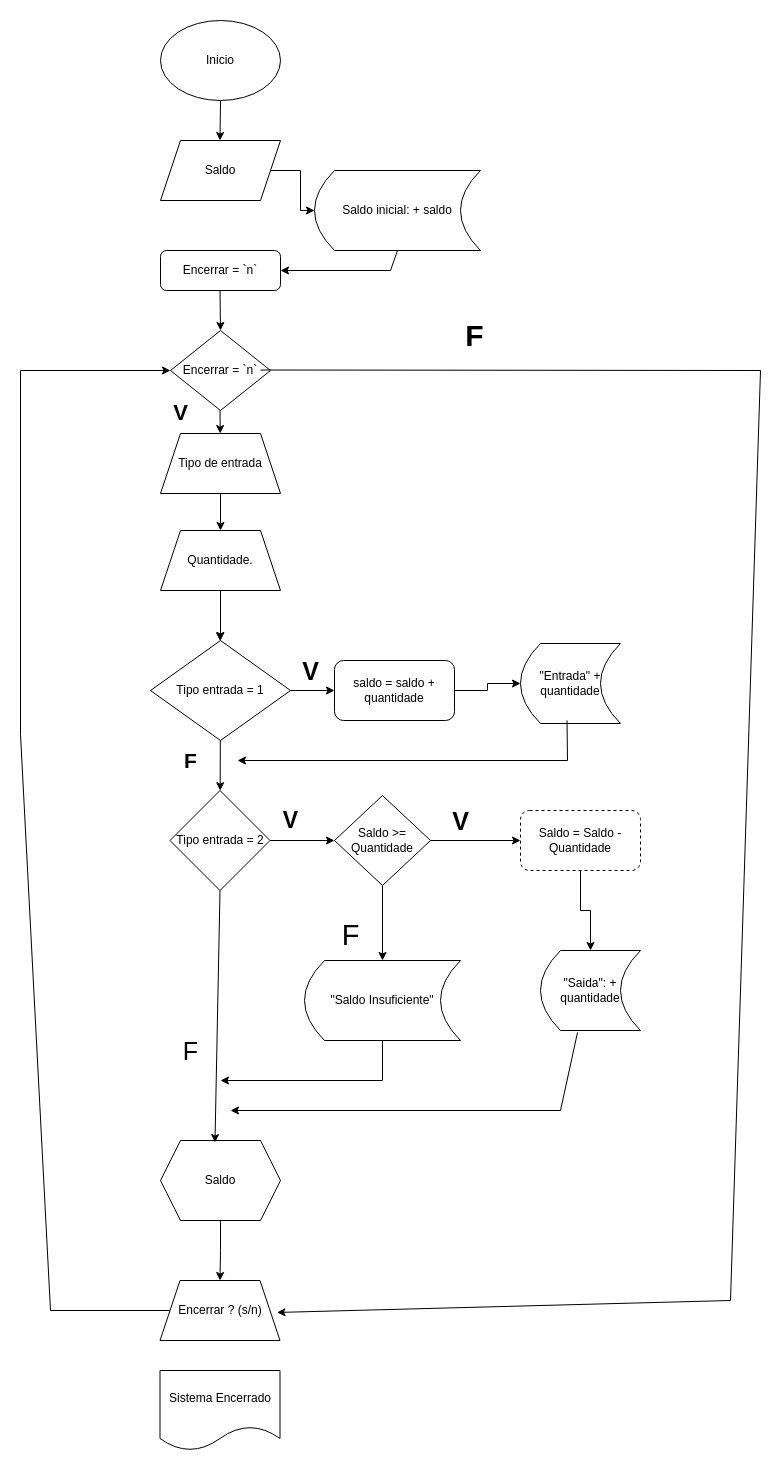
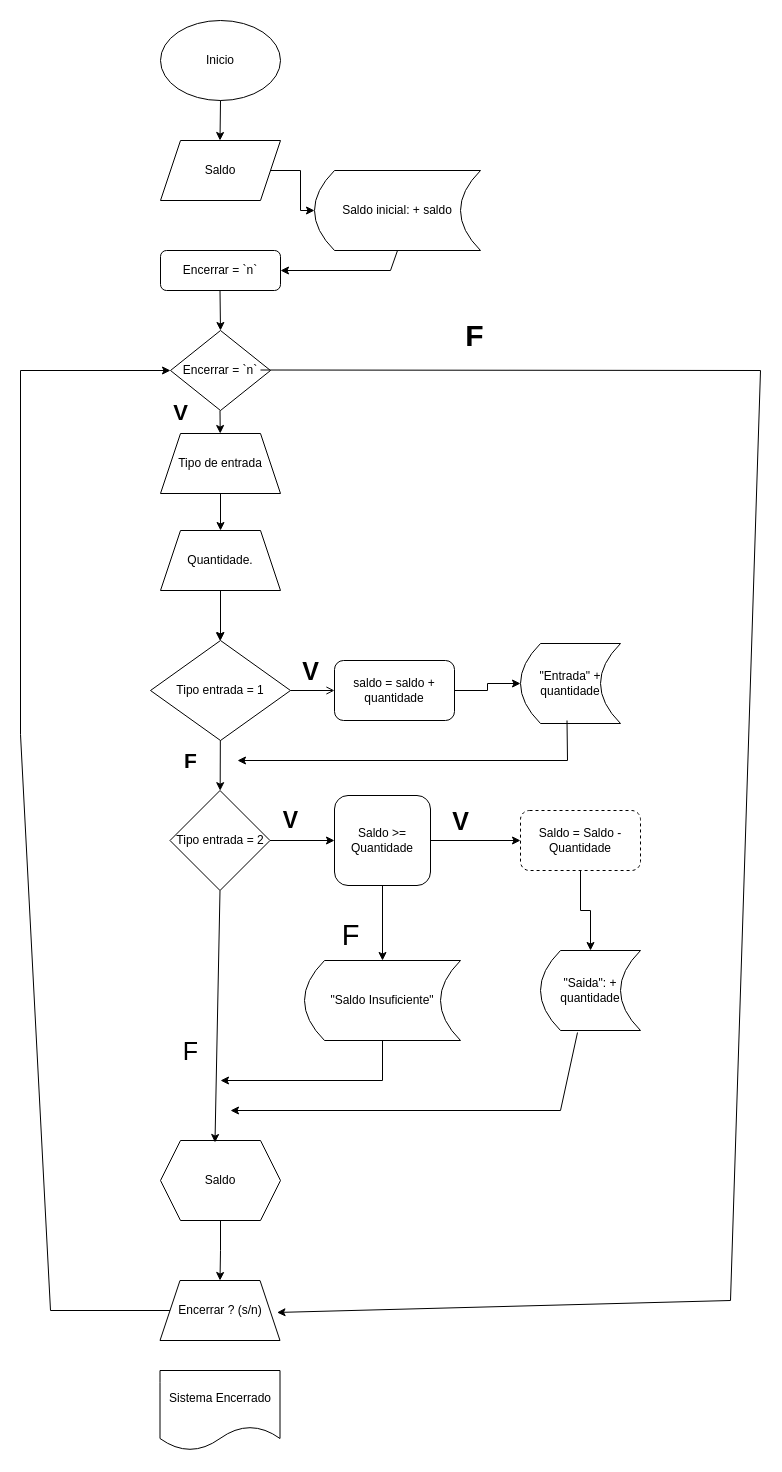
  <mxCell id="0" />
  <mxCell id="1" parent="0" />
  <mxCell id="2" value="Inicio" style="ellipse;whiteSpace=wrap;html=1;" parent="1" vertex="1"><mxGeometry x="160" width="120" height="80" as="geometry" y="20" /></mxCell>
  <mxCell id="3" value="" style="endArrow=classic;html=1;rounded=0;" parent="1" edge="1"><mxGeometry width="50" height="50" relative="1" as="geometry"><mxPoint x="220" y="100" as="sourcePoint" /><mxPoint x="219.5" y="140" as="targetPoint" /></mxGeometry></mxCell>
  <mxCell id="4" value="" style="edgeStyle=orthogonalEdgeStyle;rounded=0;orthogonalLoop=1;jettySize=auto;html=1;" edge="1" parent="1" source="5" target="6"><mxGeometry relative="1" as="geometry" /></mxCell>
  <mxCell id="5" value="Saldo" style="shape=parallelogram;perimeter=parallelogramPerimeter;whiteSpace=wrap;html=1;fixedSize=1;" parent="1" vertex="1"><mxGeometry x="160" y="140" width="120" height="60" as="geometry" /></mxCell>
  <mxCell id="6" value="Saldo inicial: + saldo&lt;br&gt;" style="shape=dataStorage;whiteSpace=wrap;html=1;fixedSize=1;" parent="1" vertex="1"><mxGeometry x="314" y="170" width="166" height="80" as="geometry" /></mxCell>
  <mxCell id="7" value="" style="endArrow=classic;html=1;rounded=0;exitX=0.5;exitY=1;exitDx=0;exitDy=0;" parent="1" target="8" edge="1" source="6"><mxGeometry width="50" height="50" relative="1" as="geometry"><mxPoint x="393" y="210" as="sourcePoint" /><mxPoint x="350" y="270" as="targetPoint" /><Array as="points"><mxPoint x="390" y="270" /></Array></mxGeometry></mxCell>
  <mxCell id="8" value="Encerrar = `n`" style="rounded=1;whiteSpace=wrap;html=1;" parent="1" vertex="1"><mxGeometry x="160" y="250" width="120" height="40" as="geometry" /></mxCell>
  <mxCell id="9" value="Encerrar = `n`" style="rhombus;whiteSpace=wrap;html=1;" parent="1" vertex="1"><mxGeometry x="170" y="330" width="100" height="80" as="geometry" /></mxCell>
  <mxCell id="10" value="" style="endArrow=classic;html=1;rounded=0;" parent="1" edge="1"><mxGeometry width="50" height="50" relative="1" as="geometry"><mxPoint x="219.5" y="290" as="sourcePoint" /><mxPoint x="220" y="330" as="targetPoint" /></mxGeometry></mxCell>
  <mxCell id="11" value="" style="endArrow=classic;html=1;rounded=0;entryX=0.975;entryY=0.533;entryDx=0;entryDy=0;entryPerimeter=0;" parent="1" edge="1" target="40"><mxGeometry width="50" height="50" relative="1" as="geometry"><mxPoint x="260" y="369.5" as="sourcePoint" /><mxPoint x="660" y="1400" as="targetPoint" /><Array as="points"><mxPoint x="760" y="370" /><mxPoint x="730" y="1300" /></Array></mxGeometry></mxCell>
  <mxCell id="12" value="" style="endArrow=classic;html=1;rounded=0;" parent="1" target="14" edge="1"><mxGeometry width="50" height="50" relative="1" as="geometry"><mxPoint x="219.5" y="410" as="sourcePoint" /><mxPoint x="219.5" y="480" as="targetPoint" /></mxGeometry></mxCell>
  <mxCell id="13" value="" style="edgeStyle=orthogonalEdgeStyle;rounded=0;orthogonalLoop=1;jettySize=auto;html=1;" edge="1" parent="1" source="14" target="17"><mxGeometry relative="1" as="geometry" /></mxCell>
  <mxCell id="14" value="Tipo de entrada" style="shape=trapezoid;perimeter=trapezoidPerimeter;whiteSpace=wrap;html=1;fixedSize=1;" parent="1" vertex="1"><mxGeometry x="160" y="433" width="120" height="60" as="geometry" /></mxCell>
  <mxCell id="15" value="" style="endArrow=classic;html=1;rounded=0;" parent="1" target="17" edge="1"><mxGeometry width="50" height="50" relative="1" as="geometry"><mxPoint x="219.5" y="535" as="sourcePoint" /><mxPoint x="219.5" y="605" as="targetPoint" /></mxGeometry></mxCell>
  <mxCell id="16" value="" style="edgeStyle=orthogonalEdgeStyle;rounded=0;orthogonalLoop=1;jettySize=auto;html=1;" edge="1" parent="1" source="17" target="19"><mxGeometry relative="1" as="geometry" /></mxCell>
  <mxCell id="17" value="Quantidade." style="shape=trapezoid;perimeter=trapezoidPerimeter;whiteSpace=wrap;html=1;fixedSize=1;" parent="1" vertex="1"><mxGeometry x="160" y="530" width="120" height="60" as="geometry" /></mxCell>
  <mxCell id="18" value="" style="endArrow=classic;html=1;rounded=0;" parent="1" edge="1" target="19"><mxGeometry width="50" height="50" relative="1" as="geometry"><mxPoint x="219.5" y="635" as="sourcePoint" /><mxPoint x="219.5" y="695" as="targetPoint" /></mxGeometry></mxCell>
  <mxCell id="19" value="Tipo entrada = 1" style="rhombus;whiteSpace=wrap;html=1;" parent="1" vertex="1"><mxGeometry x="150" y="640" width="140" height="100" as="geometry" /></mxCell>
- <mxCell id="20" value="" style="endArrow=classic;html=1;rounded=0;entryX=0;entryY=0.5;entryDx=0;entryDy=0;" parent="1" source="19" target="23" edge="1"><mxGeometry width="50" height="50" relative="1" as="geometry"><mxPoint x="260" y="740" as="sourcePoint" /><mxPoint x="330" y="740" as="targetPoint" /></mxGeometry></mxCell>
+ <mxCell id="20" value="" style="endArrow=open;html=1;rounded=0;entryX=0;entryY=0.5;entryDx=0;entryDy=0;" parent="1" source="19" target="23" edge="1"><mxGeometry width="50" height="50" relative="1" as="geometry"><mxPoint x="260" y="740" as="sourcePoint" /><mxPoint x="330" y="740" as="targetPoint" /></mxGeometry></mxCell>
  <mxCell id="21" value="" style="endArrow=classic;html=1;rounded=0;" parent="1" edge="1" target="26" source="19"><mxGeometry width="50" height="50" relative="1" as="geometry"><mxPoint x="219.5" y="780" as="sourcePoint" /><mxPoint x="219.5" y="840" as="targetPoint" /></mxGeometry></mxCell>
  <mxCell id="22" value="" style="edgeStyle=orthogonalEdgeStyle;rounded=0;orthogonalLoop=1;jettySize=auto;html=1;" edge="1" parent="1" source="23" target="24"><mxGeometry relative="1" as="geometry" /></mxCell>
  <mxCell id="23" value="saldo = saldo + quantidade" style="rounded=1;whiteSpace=wrap;html=1;" parent="1" vertex="1"><mxGeometry x="334" y="660" width="120" height="60" as="geometry" /></mxCell>
  <mxCell id="24" value="&quot;Entrada&quot; + quantidade" style="shape=dataStorage;whiteSpace=wrap;html=1;fixedSize=1;" parent="1" vertex="1"><mxGeometry x="520" y="643" width="100" height="80" as="geometry" /></mxCell>
  <mxCell id="25" value="" style="endArrow=classic;html=1;rounded=0;" parent="1" edge="1"><mxGeometry width="50" height="50" relative="1" as="geometry"><mxPoint x="566.5" y="720" as="sourcePoint" /><mxPoint x="237" y="760" as="targetPoint" /><Array as="points"><mxPoint x="567" y="760" /></Array></mxGeometry></mxCell>
  <mxCell id="26" value="Tipo entrada = 2&lt;br&gt;" style="rhombus;whiteSpace=wrap;html=1;" parent="1" vertex="1"><mxGeometry x="169.5" y="790" width="100" height="100" as="geometry" /></mxCell>
  <mxCell id="27" value="" style="edgeStyle=orthogonalEdgeStyle;rounded=0;orthogonalLoop=1;jettySize=auto;html=1;" edge="1" parent="1" source="28" target="37"><mxGeometry relative="1" as="geometry" /></mxCell>
- <mxCell id="28" value="Saldo &amp;gt;= Quantidade&lt;br&gt;" style="rhombus;whiteSpace=wrap;html=1;" parent="1" vertex="1"><mxGeometry x="334" y="795" width="96" height="90" as="geometry" /></mxCell>
+ <mxCell id="28" value="Saldo &amp;gt;= Quantidade&lt;br&gt;" style="whiteSpace=wrap;html=1;rounded=1;" parent="1" vertex="1"><mxGeometry x="334" y="795" width="96" height="90" as="geometry" /></mxCell>
  <mxCell id="29" value="" style="endArrow=classic;html=1;rounded=0;entryX=0;entryY=0.5;entryDx=0;entryDy=0;" parent="1" target="28" edge="1" source="26"><mxGeometry width="50" height="50" relative="1" as="geometry"><mxPoint x="260" y="890" as="sourcePoint" /><mxPoint x="330" y="890" as="targetPoint" /></mxGeometry></mxCell>
  <mxCell id="30" value="" style="endArrow=classic;html=1;rounded=0;" parent="1" edge="1" target="32" source="28"><mxGeometry width="50" height="50" relative="1" as="geometry"><mxPoint x="420" y="890" as="sourcePoint" /><mxPoint x="530" y="890" as="targetPoint" /></mxGeometry></mxCell>
  <mxCell id="31" value="" style="edgeStyle=orthogonalEdgeStyle;rounded=0;orthogonalLoop=1;jettySize=auto;html=1;" edge="1" parent="1" source="32" target="51"><mxGeometry relative="1" as="geometry" /></mxCell>
  <mxCell id="32" value="Saldo = Saldo - Quantidade&lt;br&gt;" style="rounded=1;whiteSpace=wrap;html=1;dashed=1;" parent="1" vertex="1"><mxGeometry x="520" y="810" width="120" height="60" as="geometry" /></mxCell>
  <mxCell id="33" value="" style="endArrow=classic;html=1;rounded=0;" parent="1" edge="1" source="51"><mxGeometry width="50" height="50" relative="1" as="geometry"><mxPoint x="590" y="930" as="sourcePoint" /><mxPoint x="590" y="1010" as="targetPoint" /></mxGeometry></mxCell>
  <mxCell id="34" value="" style="edgeStyle=orthogonalEdgeStyle;rounded=0;orthogonalLoop=1;jettySize=auto;html=1;" edge="1" parent="1" source="35" target="40"><mxGeometry relative="1" as="geometry" /></mxCell>
  <mxCell id="35" value="Saldo" style="shape=hexagon;perimeter=hexagonPerimeter2;whiteSpace=wrap;html=1;fixedSize=1;" parent="1" vertex="1"><mxGeometry x="160" y="1140" width="120" height="80" as="geometry" /></mxCell>
  <mxCell id="36" value="" style="endArrow=classic;html=1;rounded=0;exitX=0.5;exitY=1;exitDx=0;exitDy=0;entryX=0.454;entryY=0.025;entryDx=0;entryDy=0;entryPerimeter=0;" parent="1" source="26" target="35" edge="1"><mxGeometry width="50" height="50" relative="1" as="geometry"><mxPoint x="194.5" y="980" as="sourcePoint" /><mxPoint x="195" y="1010" as="targetPoint" /></mxGeometry></mxCell>
  <mxCell id="37" value="&quot;Saldo Insuficiente&quot;" style="shape=dataStorage;whiteSpace=wrap;html=1;fixedSize=1;" parent="1" vertex="1"><mxGeometry x="304" y="960" width="156" height="80" as="geometry" /></mxCell>
  <mxCell id="38" value="" style="endArrow=classic;html=1;rounded=0;" parent="1" edge="1" source="37"><mxGeometry width="50" height="50" relative="1" as="geometry"><mxPoint x="376" y="1090" as="sourcePoint" /><mxPoint x="220" y="1080" as="targetPoint" /><Array as="points"><mxPoint x="382" y="1080" /></Array></mxGeometry></mxCell>
  <mxCell id="39" value="" style="endArrow=classic;html=1;rounded=0;exitX=0.37;exitY=1.025;exitDx=0;exitDy=0;exitPerimeter=0;" parent="1" edge="1" source="51"><mxGeometry width="50" height="50" relative="1" as="geometry"><mxPoint x="595" y="1100" as="sourcePoint" /><mxPoint x="230" y="1110" as="targetPoint" /><Array as="points"><mxPoint x="560" y="1110" /></Array></mxGeometry></mxCell>
  <mxCell id="40" value="Encerrar ? (s/n)" style="shape=trapezoid;perimeter=trapezoidPerimeter;whiteSpace=wrap;html=1;fixedSize=1;" parent="1" vertex="1"><mxGeometry x="159.5" y="1280" width="120" height="60" as="geometry" /></mxCell>
  <mxCell id="41" value="Sistema Encerrado" style="shape=document;whiteSpace=wrap;html=1;boundedLbl=1;" parent="1" vertex="1"><mxGeometry x="159.5" y="1370" width="120" height="80" as="geometry" /></mxCell>
  <mxCell id="42" value="" style="endArrow=classic;html=1;rounded=0;entryX=0;entryY=0.5;entryDx=0;entryDy=0;exitX=0;exitY=0.5;exitDx=0;exitDy=0;" parent="1" target="9" edge="1" source="40"><mxGeometry width="50" height="50" relative="1" as="geometry"><mxPoint x="190" y="1390" as="sourcePoint" /><mxPoint x="110" y="1360" as="targetPoint" /><Array as="points"><mxPoint x="50" y="1310" /><mxPoint x="20" y="734" /><mxPoint x="20" y="370" /></Array></mxGeometry></mxCell>
  <mxCell id="43" value="&lt;span style=&quot;font-size: 30px;&quot;&gt;F&lt;/span&gt;" style="text;html=1;align=center;verticalAlign=middle;resizable=0;points=[];autosize=1;strokeColor=none;fillColor=none;strokeWidth=1;fontStyle=1;fontSize=30;" vertex="1" parent="1"><mxGeometry x="454" y="310" width="40" height="50" as="geometry" /></mxCell>
  <mxCell id="44" value="F" style="text;html=1;align=center;verticalAlign=middle;resizable=0;points=[];autosize=1;strokeColor=none;fillColor=none;fontSize=25;" vertex="1" parent="1"><mxGeometry x="170" y="1030" width="40" height="40" as="geometry" /></mxCell>
  <mxCell id="45" value="F" style="text;html=1;align=center;verticalAlign=middle;resizable=0;points=[];autosize=1;strokeColor=none;fillColor=none;fontSize=29;" vertex="1" parent="1"><mxGeometry x="330" y="910" width="40" height="50" as="geometry" /></mxCell>
  <mxCell id="46" value="V&lt;font style=&quot;font-size: 23px;&quot;&gt;&lt;br style=&quot;font-size: 23px;&quot;&gt;&lt;/font&gt;" style="text;html=1;align=center;verticalAlign=middle;resizable=0;points=[];autosize=1;strokeColor=none;fillColor=none;fontSize=23;fontStyle=1" vertex="1" parent="1"><mxGeometry x="270" y="800" width="40" height="40" as="geometry" /></mxCell>
  <mxCell id="47" value="V" style="text;html=1;align=center;verticalAlign=middle;resizable=0;points=[];autosize=1;strokeColor=none;fillColor=none;fontSize=25;fontStyle=1" vertex="1" parent="1"><mxGeometry x="440" y="800" width="40" height="40" as="geometry" /></mxCell>
  <mxCell id="48" value="F" style="text;html=1;align=center;verticalAlign=middle;resizable=0;points=[];autosize=1;strokeColor=none;fillColor=none;fontSize=21;fontStyle=1" vertex="1" parent="1"><mxGeometry x="170" y="740" width="40" height="40" as="geometry" /></mxCell>
  <mxCell id="49" value="V" style="text;html=1;align=center;verticalAlign=middle;resizable=0;points=[];autosize=1;strokeColor=none;fillColor=none;fontSize=25;fontStyle=1" vertex="1" parent="1"><mxGeometry x="290" y="650" width="40" height="40" as="geometry" /></mxCell>
  <mxCell id="50" value="V" style="text;html=1;align=center;verticalAlign=middle;resizable=0;points=[];autosize=1;strokeColor=none;fillColor=none;fontSize=22;fontStyle=1" vertex="1" parent="1"><mxGeometry x="159.5" y="393" width="40" height="40" as="geometry" /></mxCell>
  <mxCell id="51" value="&quot;Saida&quot;: + quantidade&lt;br&gt;" style="shape=dataStorage;whiteSpace=wrap;html=1;fixedSize=1;" parent="1" vertex="1"><mxGeometry x="540" y="950" width="100" height="80" as="geometry" /></mxCell>
